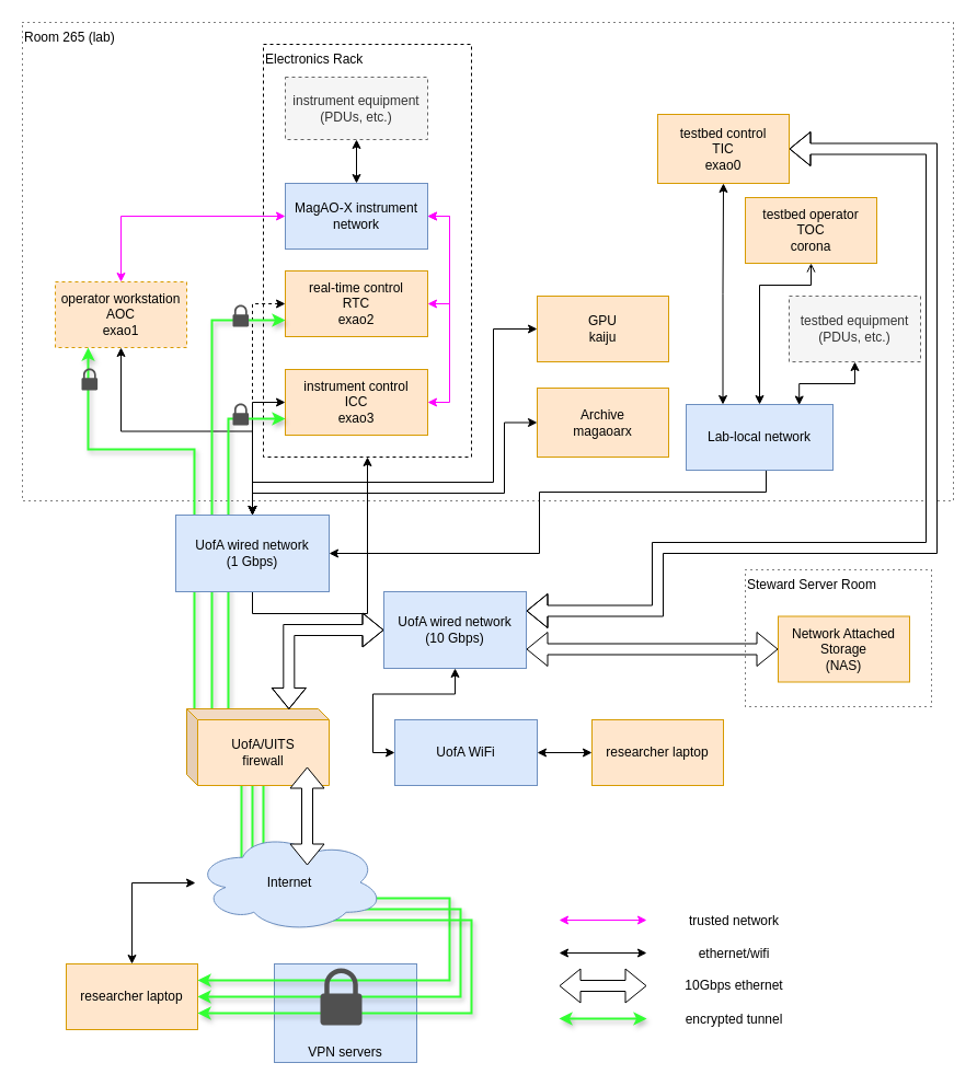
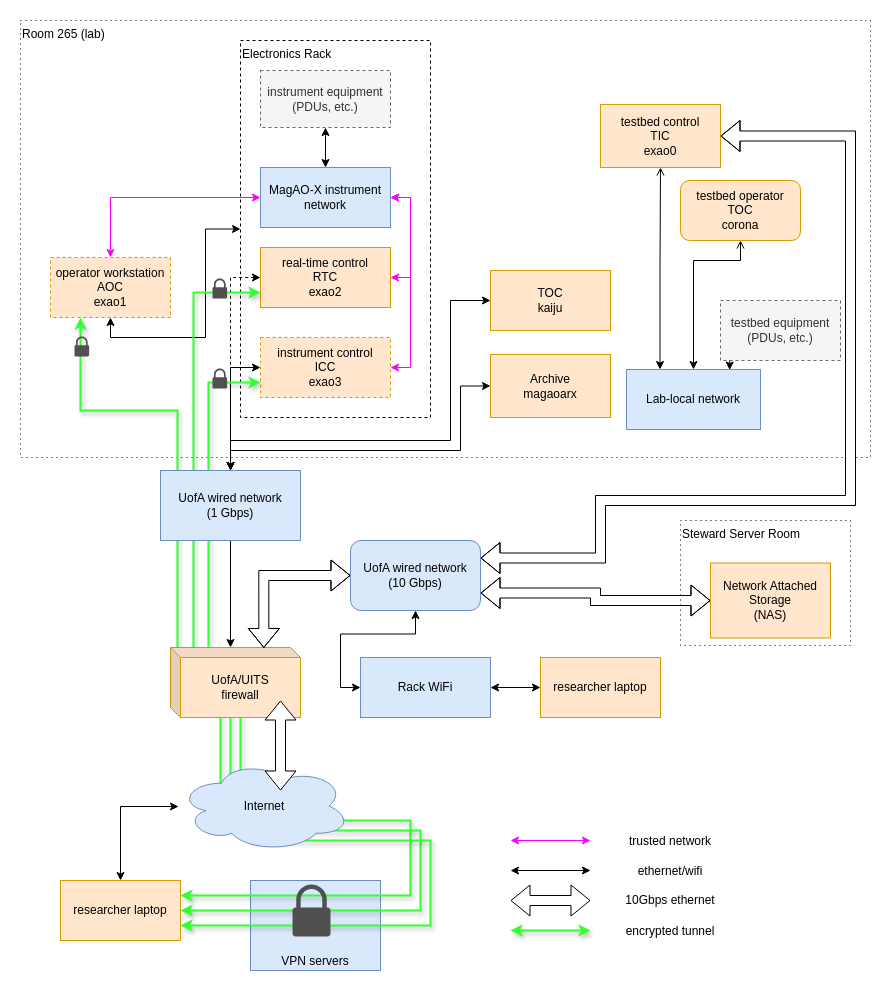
  <mxCell id="0" />
  <mxCell id="1" parent="0" />
  <mxCell id="2" value="VPN servers" style="rounded=0;whiteSpace=wrap;html=1;fillColor=#dae8fc;strokeColor=#6c8ebf;verticalAlign=bottom;" parent="1" vertex="1"><mxGeometry x="250" y="880" width="130" height="90" as="geometry" /></mxCell>
  <mxCell id="3" value="Steward Server Room" style="rounded=0;whiteSpace=wrap;html=1;fillColor=none;align=left;verticalAlign=top;dashed=1;dashPattern=1 4;" parent="1" vertex="1"><mxGeometry x="680" y="520" width="170" height="125" as="geometry" /></mxCell>
  <mxCell id="4" value="Room 265 (lab)" style="rounded=0;whiteSpace=wrap;html=1;fillColor=none;align=left;verticalAlign=top;dashed=1;dashPattern=1 4;" parent="1" vertex="1"><mxGeometry width="850" height="437" as="geometry" x="20" y="20" /></mxCell>
  <mxCell id="5" value="Electronics Rack" style="rounded=0;whiteSpace=wrap;html=1;fillColor=none;align=left;verticalAlign=top;dashed=1;" parent="1" vertex="1"><mxGeometry x="240" y="40" width="190" height="377" as="geometry" /></mxCell>
- <mxCell id="6" style="edgeStyle=orthogonalEdgeStyle;rounded=0;orthogonalLoop=1;jettySize=auto;html=1;exitX=0.5;exitY=1;exitDx=0;exitDy=0;entryX=0.5;entryY=0;entryDx=0;entryDy=0;startArrow=classic;startFill=1;" parent="1" source="7" target="44" edge="1"><mxGeometry relative="1" as="geometry" /></mxCell>
+ <mxCell id="6" style="edgeStyle=orthogonalEdgeStyle;rounded=0;orthogonalLoop=1;jettySize=auto;html=1;exitX=0.5;exitY=1;exitDx=0;exitDy=0;startArrow=classic;startFill=1;" parent="1" source="7" target="5" edge="1"><mxGeometry relative="1" as="geometry" /></mxCell>
  <mxCell id="7" value="operator workstation&lt;br&gt;&lt;div&gt;AOC&lt;/div&gt;&lt;div&gt;exao1&lt;br&gt;&lt;/div&gt;" style="rounded=0;whiteSpace=wrap;html=1;fillColor=#ffe6cc;strokeColor=#d79b00;dashed=1;" parent="1" vertex="1"><mxGeometry x="50" y="257" width="120" height="60" as="geometry" /></mxCell>
  <mxCell id="8" style="edgeStyle=orthogonalEdgeStyle;rounded=0;orthogonalLoop=1;jettySize=auto;html=1;exitX=1;exitY=0.5;exitDx=0;exitDy=0;strokeColor=#FF00FF;startArrow=classic;startFill=1;" parent="1" source="10" edge="1"><mxGeometry relative="1" as="geometry"><mxPoint x="390" y="197" as="targetPoint" /><Array as="points"><mxPoint x="410" y="367" /><mxPoint x="410" y="197" /></Array></mxGeometry></mxCell>
  <mxCell id="9" style="edgeStyle=orthogonalEdgeStyle;rounded=0;orthogonalLoop=1;jettySize=auto;html=1;exitX=0;exitY=0.5;exitDx=0;exitDy=0;entryX=0.5;entryY=0;entryDx=0;entryDy=0;startArrow=classic;startFill=1;" parent="1" source="10" target="44" edge="1"><mxGeometry relative="1" as="geometry" /></mxCell>
- <mxCell id="10" value="&lt;div&gt;instrument control&lt;/div&gt;&lt;div&gt;ICC&lt;/div&gt;&lt;div&gt;exao3&lt;br&gt;&lt;/div&gt;" style="rounded=0;whiteSpace=wrap;html=1;fillColor=#ffe6cc;strokeColor=#d79b00;" parent="1" vertex="1"><mxGeometry x="260" y="337" width="130" height="60" as="geometry" /></mxCell>
+ <mxCell id="10" value="&lt;div&gt;instrument control&lt;/div&gt;&lt;div&gt;ICC&lt;/div&gt;&lt;div&gt;exao3&lt;br&gt;&lt;/div&gt;" style="rounded=0;whiteSpace=wrap;html=1;fillColor=#ffe6cc;strokeColor=#d79b00;dashed=1;" parent="1" vertex="1"><mxGeometry x="260" y="337" width="130" height="60" as="geometry" /></mxCell>
  <mxCell id="11" style="edgeStyle=orthogonalEdgeStyle;rounded=0;orthogonalLoop=1;jettySize=auto;html=1;exitX=1;exitY=0.5;exitDx=0;exitDy=0;entryX=1;entryY=0.5;entryDx=0;entryDy=0;strokeColor=#FF00FF;startArrow=classic;startFill=1;" parent="1" source="13" target="16" edge="1"><mxGeometry relative="1" as="geometry" /></mxCell>
  <mxCell id="12" style="edgeStyle=orthogonalEdgeStyle;rounded=0;orthogonalLoop=1;jettySize=auto;html=1;exitX=0;exitY=0.5;exitDx=0;exitDy=0;entryX=0.5;entryY=0;entryDx=0;entryDy=0;startArrow=classic;startFill=1;dashed=1;" parent="1" source="13" target="44" edge="1"><mxGeometry relative="1" as="geometry"><Array as="points"><mxPoint x="230" y="277" /></Array></mxGeometry></mxCell>
  <mxCell id="13" value="&lt;div&gt;real-time control&lt;/div&gt;&lt;div&gt;RTC&lt;/div&gt;&lt;div&gt;exao2&lt;br&gt;&lt;/div&gt;" style="rounded=0;whiteSpace=wrap;html=1;fillColor=#ffe6cc;strokeColor=#d79b00;" parent="1" vertex="1"><mxGeometry x="260" y="247" width="130" height="60" as="geometry" /></mxCell>
- <mxCell id="14" value="&lt;div&gt;UofA wired network&lt;/div&gt;&lt;div&gt;(10 Gbps)&lt;br&gt;&lt;/div&gt;" style="rounded=0;whiteSpace=wrap;html=1;fillColor=#dae8fc;strokeColor=#6c8ebf;" parent="1" vertex="1"><mxGeometry x="350" y="540" width="130" height="70" as="geometry" /></mxCell>
+ <mxCell id="14" value="&lt;div&gt;UofA wired network&lt;/div&gt;&lt;div&gt;(10 Gbps)&lt;br&gt;&lt;/div&gt;" style="whiteSpace=wrap;html=1;fillColor=#dae8fc;strokeColor=#6c8ebf;rounded=1;" parent="1" vertex="1"><mxGeometry x="350" y="540" width="130" height="70" as="geometry" /></mxCell>
  <mxCell id="15" style="edgeStyle=orthogonalEdgeStyle;rounded=0;orthogonalLoop=1;jettySize=auto;html=1;exitX=0;exitY=0.5;exitDx=0;exitDy=0;entryX=0.5;entryY=0;entryDx=0;entryDy=0;startArrow=classic;startFill=1;strokeColor=#FF00FF;" parent="1" source="16" target="7" edge="1"><mxGeometry relative="1" as="geometry"><Array as="points"><mxPoint x="110" y="197" /></Array></mxGeometry></mxCell>
  <mxCell id="16" value="MagAO-X instrument network" style="rounded=0;whiteSpace=wrap;html=1;fillColor=#dae8fc;strokeColor=#6c8ebf;" parent="1" vertex="1"><mxGeometry x="260" y="167" width="130" height="60" as="geometry" /></mxCell>
  <mxCell id="17" style="edgeStyle=orthogonalEdgeStyle;rounded=0;orthogonalLoop=1;jettySize=auto;html=1;exitX=0;exitY=0.5;exitDx=0;exitDy=0;startArrow=classic;startFill=1;" parent="1" source="18" target="14" edge="1"><mxGeometry relative="1" as="geometry" /></mxCell>
- <mxCell id="18" value="UofA WiFi" style="rounded=0;whiteSpace=wrap;html=1;fillColor=#dae8fc;strokeColor=#6c8ebf;" parent="1" vertex="1"><mxGeometry x="360" y="657" width="130" height="60" as="geometry" /></mxCell>
+ <mxCell id="18" value="Rack WiFi" style="rounded=0;whiteSpace=wrap;html=1;fillColor=#dae8fc;strokeColor=#6c8ebf;" parent="1" vertex="1"><mxGeometry x="360" y="657" width="130" height="60" as="geometry" /></mxCell>
  <mxCell id="19" style="edgeStyle=orthogonalEdgeStyle;rounded=0;orthogonalLoop=1;jettySize=auto;html=1;exitX=0;exitY=0.5;exitDx=0;exitDy=0;entryX=1;entryY=0.5;entryDx=0;entryDy=0;startArrow=classic;startFill=1;" parent="1" source="20" target="18" edge="1"><mxGeometry relative="1" as="geometry" /></mxCell>
  <mxCell id="20" value="researcher laptop" style="rounded=0;whiteSpace=wrap;html=1;fillColor=#ffe6cc;strokeColor=#d79b00;" parent="1" vertex="1"><mxGeometry x="540" y="657" width="120" height="60" as="geometry" /></mxCell>
  <mxCell id="21" style="edgeStyle=orthogonalEdgeStyle;rounded=0;orthogonalLoop=1;jettySize=auto;html=1;exitX=0;exitY=0.5;exitDx=0;exitDy=0;entryX=1;entryY=0.75;entryDx=0;entryDy=0;shape=flexArrow;startArrow=block;" parent="1" source="22" target="14" edge="1"><mxGeometry relative="1" as="geometry" /></mxCell>
- <mxCell id="22" value="&lt;div&gt;Network Attached Storage&lt;/div&gt;&lt;div&gt;(NAS)&lt;br&gt;&lt;/div&gt;" style="rounded=0;whiteSpace=wrap;html=1;fillColor=#ffe6cc;strokeColor=#d79b00;" parent="1" vertex="1"><mxGeometry x="710" y="562.5" width="120" height="60" as="geometry" /></mxCell>
+ <mxCell id="22" value="&lt;div&gt;Network Attached Storage&lt;/div&gt;&lt;div&gt;(NAS)&lt;br&gt;&lt;/div&gt;" style="rounded=0;whiteSpace=wrap;html=1;fillColor=#ffe6cc;strokeColor=#d79b00;" parent="1" vertex="1"><mxGeometry x="710" y="562.5" width="120" height="75" as="geometry" /></mxCell>
  <mxCell id="23" style="edgeStyle=orthogonalEdgeStyle;rounded=0;orthogonalLoop=1;jettySize=auto;html=1;exitX=1;exitY=0.5;exitDx=0;exitDy=0;entryX=1;entryY=0.25;entryDx=0;entryDy=0;shape=flexArrow;startArrow=block;fillColor=default;" parent="1" source="24" target="14" edge="1"><mxGeometry relative="1" as="geometry"><Array as="points"><mxPoint x="850" y="136" /><mxPoint x="850" y="500" /><mxPoint x="600" y="500" /><mxPoint x="600" y="558" /></Array></mxGeometry></mxCell>
  <mxCell id="24" value="&lt;div&gt;testbed control&lt;/div&gt;&lt;div&gt;TIC&lt;br&gt;&lt;/div&gt;&lt;div&gt;exao0&lt;br&gt;&lt;/div&gt;" style="rounded=0;whiteSpace=wrap;html=1;fillColor=#ffe6cc;strokeColor=#d79b00;" parent="1" vertex="1"><mxGeometry x="600" y="104" width="120" height="63" as="geometry" /></mxCell>
  <mxCell id="25" style="edgeStyle=orthogonalEdgeStyle;rounded=0;orthogonalLoop=1;jettySize=auto;html=1;exitX=0;exitY=0.5;exitDx=0;exitDy=0;entryX=0.5;entryY=0;entryDx=0;entryDy=0;startArrow=classic;startFill=1;" parent="1" source="26" target="44" edge="1"><mxGeometry relative="1" as="geometry"><Array as="points"><mxPoint x="460" y="386" /><mxPoint x="460" y="450" /><mxPoint x="230" y="450" /></Array></mxGeometry></mxCell>
  <mxCell id="26" value="&lt;div&gt;Archive&lt;/div&gt;&lt;div&gt;magaoarx&lt;br&gt;&lt;/div&gt;" style="rounded=0;whiteSpace=wrap;html=1;fillColor=#ffe6cc;strokeColor=#d79b00;" parent="1" vertex="1"><mxGeometry x="490" y="354" width="120" height="63" as="geometry" /></mxCell>
- <mxCell id="27" style="edgeStyle=orthogonalEdgeStyle;rounded=0;orthogonalLoop=1;jettySize=auto;html=1;exitX=0.5;exitY=1;exitDx=0;exitDy=0;entryX=1;entryY=0.5;entryDx=0;entryDy=0;" parent="1" source="30" target="44" edge="1"><mxGeometry relative="1" as="geometry"><Array as="points"><mxPoint x="699" y="449" /><mxPoint x="492" y="449" /><mxPoint x="492" y="505" /></Array></mxGeometry></mxCell>
  <mxCell id="28" style="edgeStyle=orthogonalEdgeStyle;rounded=0;orthogonalLoop=1;jettySize=auto;html=1;exitX=0.5;exitY=0;exitDx=0;exitDy=0;entryX=0.5;entryY=1;entryDx=0;entryDy=0;startArrow=classic;startFill=1;endArrow=open;" edge="1" parent="1" source="30" target="31"><mxGeometry relative="1" as="geometry"><Array as="points"><mxPoint x="693" y="260" /><mxPoint x="740" y="260" /></Array></mxGeometry></mxCell>
- <mxCell id="29" style="edgeStyle=orthogonalEdgeStyle;rounded=0;orthogonalLoop=1;jettySize=auto;html=1;exitX=0.25;exitY=0;exitDx=0;exitDy=0;entryX=0.5;entryY=1;entryDx=0;entryDy=0;startArrow=classic;startFill=1;" edge="1" parent="1" source="30" target="24"><mxGeometry relative="1" as="geometry" /></mxCell>
+ <mxCell id="29" style="edgeStyle=orthogonalEdgeStyle;rounded=0;orthogonalLoop=1;jettySize=auto;html=1;exitX=0.25;exitY=0;exitDx=0;exitDy=0;entryX=0.5;entryY=1;entryDx=0;entryDy=0;startArrow=classic;startFill=1;endArrow=open;" edge="1" parent="1" source="30" target="24"><mxGeometry relative="1" as="geometry" /></mxCell>
  <mxCell id="30" value="Lab-local network" style="rounded=0;whiteSpace=wrap;html=1;fillColor=#dae8fc;strokeColor=#6c8ebf;" parent="1" vertex="1"><mxGeometry x="626" y="369" width="134" height="60" as="geometry" /></mxCell>
- <mxCell id="31" value="&lt;div&gt;testbed operator&lt;/div&gt;&lt;div&gt;TOC&lt;/div&gt;&lt;div&gt;corona&lt;br&gt;&lt;/div&gt;" style="rounded=0;whiteSpace=wrap;html=1;fillColor=#ffe6cc;strokeColor=#d79b00;" parent="1" vertex="1"><mxGeometry x="680" y="180" width="120" height="60" as="geometry" /></mxCell>
+ <mxCell id="31" value="&lt;div&gt;testbed operator&lt;/div&gt;&lt;div&gt;TOC&lt;/div&gt;&lt;div&gt;corona&lt;br&gt;&lt;/div&gt;" style="whiteSpace=wrap;html=1;fillColor=#ffe6cc;strokeColor=#d79b00;rounded=1;" parent="1" vertex="1"><mxGeometry x="680" y="180" width="120" height="60" as="geometry" /></mxCell>
  <mxCell id="32" style="edgeStyle=orthogonalEdgeStyle;rounded=0;orthogonalLoop=1;jettySize=auto;html=1;exitX=0;exitY=0.5;exitDx=0;exitDy=0;entryX=0.5;entryY=0;entryDx=0;entryDy=0;startArrow=classic;startFill=1;" parent="1" source="33" target="44" edge="1"><mxGeometry relative="1" as="geometry"><Array as="points"><mxPoint x="450" y="300" /><mxPoint x="450" y="440" /><mxPoint x="230" y="440" /></Array></mxGeometry></mxCell>
- <mxCell id="33" value="&lt;div&gt;GPU&lt;/div&gt;&lt;div&gt;kaiju&lt;br&gt;&lt;/div&gt;" style="rounded=0;whiteSpace=wrap;html=1;fillColor=#ffe6cc;strokeColor=#d79b00;" parent="1" vertex="1"><mxGeometry x="490" y="270" width="120" height="60" as="geometry" /></mxCell>
+ <mxCell id="33" value="&lt;div&gt;TOC&lt;/div&gt;&lt;div&gt;kaiju&lt;br&gt;&lt;/div&gt;" style="rounded=0;whiteSpace=wrap;html=1;fillColor=#ffe6cc;strokeColor=#d79b00;" parent="1" vertex="1"><mxGeometry x="490" y="270" width="120" height="60" as="geometry" /></mxCell>
  <mxCell id="34" style="edgeStyle=orthogonalEdgeStyle;rounded=0;orthogonalLoop=1;jettySize=auto;html=1;exitX=0.5;exitY=1;exitDx=0;exitDy=0;entryX=0.77;entryY=0.009;entryDx=0;entryDy=0;startArrow=classic;startFill=1;entryPerimeter=0;" parent="1" source="35" target="30" edge="1"><mxGeometry relative="1" as="geometry"><Array as="points"><mxPoint x="780" y="350" /><mxPoint x="729" y="350" /></Array></mxGeometry></mxCell>
- <mxCell id="35" value="&lt;div&gt;testbed equipment&lt;/div&gt;&lt;div&gt;(PDUs, etc.)&lt;br&gt;&lt;/div&gt;" style="rounded=0;whiteSpace=wrap;html=1;fillColor=#f5f5f5;strokeColor=#666666;fontColor=#333333;dashed=1;" parent="1" vertex="1"><mxGeometry x="720" y="270" width="120" height="60" as="geometry" /></mxCell>
+ <mxCell id="35" value="&lt;div&gt;testbed equipment&lt;/div&gt;&lt;div&gt;(PDUs, etc.)&lt;br&gt;&lt;/div&gt;" style="rounded=0;whiteSpace=wrap;html=1;fillColor=#f5f5f5;strokeColor=#666666;fontColor=#333333;dashed=1;" parent="1" vertex="1"><mxGeometry x="720" y="300" width="120" height="60" as="geometry" /></mxCell>
  <mxCell id="36" style="edgeStyle=orthogonalEdgeStyle;rounded=0;orthogonalLoop=1;jettySize=auto;html=1;exitX=0.5;exitY=1;exitDx=0;exitDy=0;entryX=0.5;entryY=0;entryDx=0;entryDy=0;startArrow=classic;startFill=1;" parent="1" source="37" target="16" edge="1"><mxGeometry relative="1" as="geometry" /></mxCell>
  <mxCell id="37" value="&lt;div&gt;instrument equipment&lt;/div&gt;&lt;div&gt;(PDUs, etc.)&lt;br&gt;&lt;/div&gt;" style="rounded=0;whiteSpace=wrap;html=1;fillColor=#f5f5f5;strokeColor=#666666;fontColor=#333333;dashed=1;" parent="1" vertex="1"><mxGeometry x="260" y="70" width="130" height="57" as="geometry" /></mxCell>
  <mxCell id="38" style="edgeStyle=orthogonalEdgeStyle;rounded=0;orthogonalLoop=1;jettySize=auto;html=1;exitX=0.5;exitY=0;exitDx=0;exitDy=0;startArrow=classic;startFill=1;" parent="1" source="39" target="46" edge="1"><mxGeometry relative="1" as="geometry"><Array as="points"><mxPoint x="120" y="806" /></Array></mxGeometry></mxCell>
  <mxCell id="39" value="researcher laptop" style="rounded=0;whiteSpace=wrap;html=1;fillColor=#ffe6cc;strokeColor=#d79b00;" parent="1" vertex="1"><mxGeometry x="60" y="880" width="120" height="60" as="geometry" /></mxCell>
  <mxCell id="40" style="edgeStyle=orthogonalEdgeStyle;rounded=0;orthogonalLoop=1;jettySize=auto;html=1;exitX=1;exitY=0.25;exitDx=0;exitDy=0;entryX=0.25;entryY=1;entryDx=0;entryDy=0;strokeColor=#33FF33;startArrow=classic;startFill=1;shadow=1;strokeWidth=2;" parent="1" source="39" target="7" edge="1"><mxGeometry relative="1" as="geometry"><mxPoint x="200" y="600" as="targetPoint" /><Array as="points"><mxPoint x="410" y="895" /><mxPoint x="410" y="820" /><mxPoint x="230" y="820" /><mxPoint x="230" y="810" /><mxPoint x="220" y="810" /><mxPoint x="220" y="700" /><mxPoint x="177" y="700" /><mxPoint x="177" y="410" /><mxPoint x="80" y="410" /></Array></mxGeometry></mxCell>
  <mxCell id="41" style="edgeStyle=orthogonalEdgeStyle;rounded=0;orthogonalLoop=1;jettySize=auto;html=1;exitX=1;exitY=0.5;exitDx=0;exitDy=0;entryX=0;entryY=0.75;entryDx=0;entryDy=0;strokeColor=#33FF33;startArrow=classic;startFill=1;shadow=1;strokeWidth=2;" parent="1" source="39" target="13" edge="1"><mxGeometry relative="1" as="geometry"><mxPoint x="90" y="327" as="targetPoint" /><mxPoint x="390" y="920" as="sourcePoint" /><Array as="points"><mxPoint x="420" y="910" /><mxPoint x="420" y="830" /><mxPoint x="240" y="830" /><mxPoint x="240" y="820" /><mxPoint x="230" y="820" /><mxPoint x="230" y="710" /><mxPoint x="193" y="710" /><mxPoint x="193" y="292" /></Array></mxGeometry></mxCell>
  <mxCell id="42" style="edgeStyle=orthogonalEdgeStyle;rounded=0;orthogonalLoop=1;jettySize=auto;html=1;exitX=1;exitY=0.75;exitDx=0;exitDy=0;entryX=0;entryY=0.75;entryDx=0;entryDy=0;strokeColor=#33FF33;startArrow=classic;startFill=1;shadow=1;strokeWidth=2;" parent="1" source="39" target="10" edge="1"><mxGeometry relative="1" as="geometry"><mxPoint x="270" y="302" as="targetPoint" /><mxPoint x="400" y="930" as="sourcePoint" /><Array as="points"><mxPoint x="430" y="925" /><mxPoint x="430" y="840" /><mxPoint x="250" y="840" /><mxPoint x="250" y="830" /><mxPoint x="240" y="830" /><mxPoint x="240" y="709" /><mxPoint x="208" y="709" /><mxPoint x="208" y="382" /></Array></mxGeometry></mxCell>
- <mxCell id="43" style="edgeStyle=orthogonalEdgeStyle;rounded=0;orthogonalLoop=1;jettySize=auto;html=1;exitX=0.5;exitY=1;exitDx=0;exitDy=0;" parent="1" source="44" target="5" edge="1"><mxGeometry relative="1" as="geometry" /></mxCell>
+ <mxCell id="43" style="edgeStyle=orthogonalEdgeStyle;rounded=0;orthogonalLoop=1;jettySize=auto;html=1;exitX=0.5;exitY=1;exitDx=0;exitDy=0;entryX=0;entryY=0;entryDx=60;entryDy=0;entryPerimeter=0;" parent="1" source="44" target="45" edge="1"><mxGeometry relative="1" as="geometry" /></mxCell>
  <mxCell id="44" value="&lt;div&gt;UofA wired network&lt;/div&gt;&lt;div&gt;(1 Gbps)&lt;br&gt;&lt;/div&gt;" style="rounded=0;whiteSpace=wrap;html=1;fillColor=#dae8fc;strokeColor=#6c8ebf;" parent="1" vertex="1"><mxGeometry x="160" y="470" width="140" height="70" as="geometry" /></mxCell>
  <mxCell id="45" value="&lt;div&gt;UofA/UITS&lt;/div&gt;&lt;div&gt;firewall&lt;br&gt;&lt;/div&gt;" style="shape=cube;whiteSpace=wrap;html=1;boundedLbl=1;backgroundOutline=1;darkOpacity=0.05;darkOpacity2=0.1;size=10;fillColor=#ffe6cc;strokeColor=#d79b00;" parent="1" vertex="1"><mxGeometry x="170" y="647" width="130" height="70" as="geometry" /></mxCell>
  <mxCell id="46" value="Internet" style="ellipse;shape=cloud;whiteSpace=wrap;html=1;fillColor=#dae8fc;strokeColor=#6c8ebf;" parent="1" vertex="1"><mxGeometry x="178" y="760" width="172" height="91" as="geometry" /></mxCell>
  <mxCell id="47" value="" style="shape=flexArrow;endArrow=classic;startArrow=classic;html=1;rounded=0;fillColor=default;" parent="1" edge="1"><mxGeometry width="100" height="100" relative="1" as="geometry"><mxPoint x="280" y="790" as="sourcePoint" /><mxPoint x="280" y="700" as="targetPoint" /></mxGeometry></mxCell>
  <mxCell id="48" style="edgeStyle=orthogonalEdgeStyle;rounded=0;orthogonalLoop=1;jettySize=auto;html=1;exitX=0;exitY=0.5;exitDx=0;exitDy=0;entryX=0.718;entryY=0.007;entryDx=0;entryDy=0;entryPerimeter=0;shape=flexArrow;startArrow=block;fillColor=default;" parent="1" source="14" target="45" edge="1"><mxGeometry relative="1" as="geometry" /></mxCell>
  <mxCell id="49" value="" style="sketch=0;pointerEvents=1;shadow=0;dashed=0;html=1;strokeColor=none;fillColor=#505050;labelPosition=center;verticalLabelPosition=bottom;verticalAlign=top;outlineConnect=0;align=center;shape=mxgraph.office.security.lock_protected;" parent="1" vertex="1"><mxGeometry x="292" y="884" width="38" height="52" as="geometry" /></mxCell>
  <mxCell id="50" value="" style="sketch=0;pointerEvents=1;shadow=0;dashed=0;html=1;strokeColor=none;fillColor=#505050;labelPosition=center;verticalLabelPosition=bottom;verticalAlign=top;outlineConnect=0;align=center;shape=mxgraph.office.security.lock_protected;" parent="1" vertex="1"><mxGeometry x="74" y="336" width="14.62" height="20" as="geometry" /></mxCell>
  <mxCell id="51" value="" style="sketch=0;pointerEvents=1;shadow=0;dashed=0;html=1;strokeColor=none;fillColor=#505050;labelPosition=center;verticalLabelPosition=bottom;verticalAlign=top;outlineConnect=0;align=center;shape=mxgraph.office.security.lock_protected;" parent="1" vertex="1"><mxGeometry x="212" y="278" width="14.62" height="20" as="geometry" /></mxCell>
  <mxCell id="52" value="" style="sketch=0;pointerEvents=1;shadow=0;dashed=0;html=1;strokeColor=none;fillColor=#505050;labelPosition=center;verticalLabelPosition=bottom;verticalAlign=top;outlineConnect=0;align=center;shape=mxgraph.office.security.lock_protected;" parent="1" vertex="1"><mxGeometry x="212" y="368" width="14.62" height="20" as="geometry" /></mxCell>
  <mxCell id="53" value="" style="endArrow=classic;startArrow=classic;html=1;rounded=0;" parent="1" edge="1"><mxGeometry width="50" height="50" relative="1" as="geometry"><mxPoint x="510" y="870" as="sourcePoint" /><mxPoint x="590" y="870" as="targetPoint" /></mxGeometry></mxCell>
  <mxCell id="54" value="" style="shape=flexArrow;endArrow=classic;startArrow=classic;html=1;rounded=0;fillColor=default;" parent="1" edge="1"><mxGeometry width="100" height="100" relative="1" as="geometry"><mxPoint x="510" y="900" as="sourcePoint" /><mxPoint x="590" y="900" as="targetPoint" /></mxGeometry></mxCell>
  <mxCell id="55" value="" style="endArrow=classic;startArrow=classic;html=1;rounded=0;strokeColor=#33FF33;startFill=1;shadow=1;strokeWidth=2;" parent="1" edge="1"><mxGeometry width="50" height="50" relative="1" as="geometry"><mxPoint x="510" y="930" as="sourcePoint" /><mxPoint x="590" y="930" as="targetPoint" /></mxGeometry></mxCell>
  <mxCell id="56" value="" style="endArrow=classic;startArrow=classic;html=1;rounded=0;strokeColor=#FF00FF;" parent="1" edge="1"><mxGeometry width="50" height="50" relative="1" as="geometry"><mxPoint x="510" y="840" as="sourcePoint" /><mxPoint x="590" y="840" as="targetPoint" /></mxGeometry></mxCell>
  <mxCell id="57" value="trusted network" style="text;html=1;strokeColor=none;fillColor=none;align=center;verticalAlign=middle;whiteSpace=wrap;rounded=0;" parent="1" vertex="1"><mxGeometry x="610" y="831" width="120" height="19" as="geometry" /></mxCell>
  <mxCell id="58" value="ethernet/wifi" style="text;html=1;strokeColor=none;fillColor=none;align=center;verticalAlign=middle;whiteSpace=wrap;rounded=0;" parent="1" vertex="1"><mxGeometry x="610" y="861" width="120" height="19" as="geometry" /></mxCell>
  <mxCell id="59" value="10Gbps ethernet" style="text;html=1;strokeColor=none;fillColor=none;align=center;verticalAlign=middle;whiteSpace=wrap;rounded=0;" parent="1" vertex="1"><mxGeometry x="610" y="890" width="120" height="19" as="geometry" /></mxCell>
  <mxCell id="60" value="encrypted tunnel" style="text;html=1;strokeColor=none;fillColor=none;align=center;verticalAlign=middle;whiteSpace=wrap;rounded=0;" parent="1" vertex="1"><mxGeometry x="610" y="921" width="120" height="19" as="geometry" /></mxCell>
